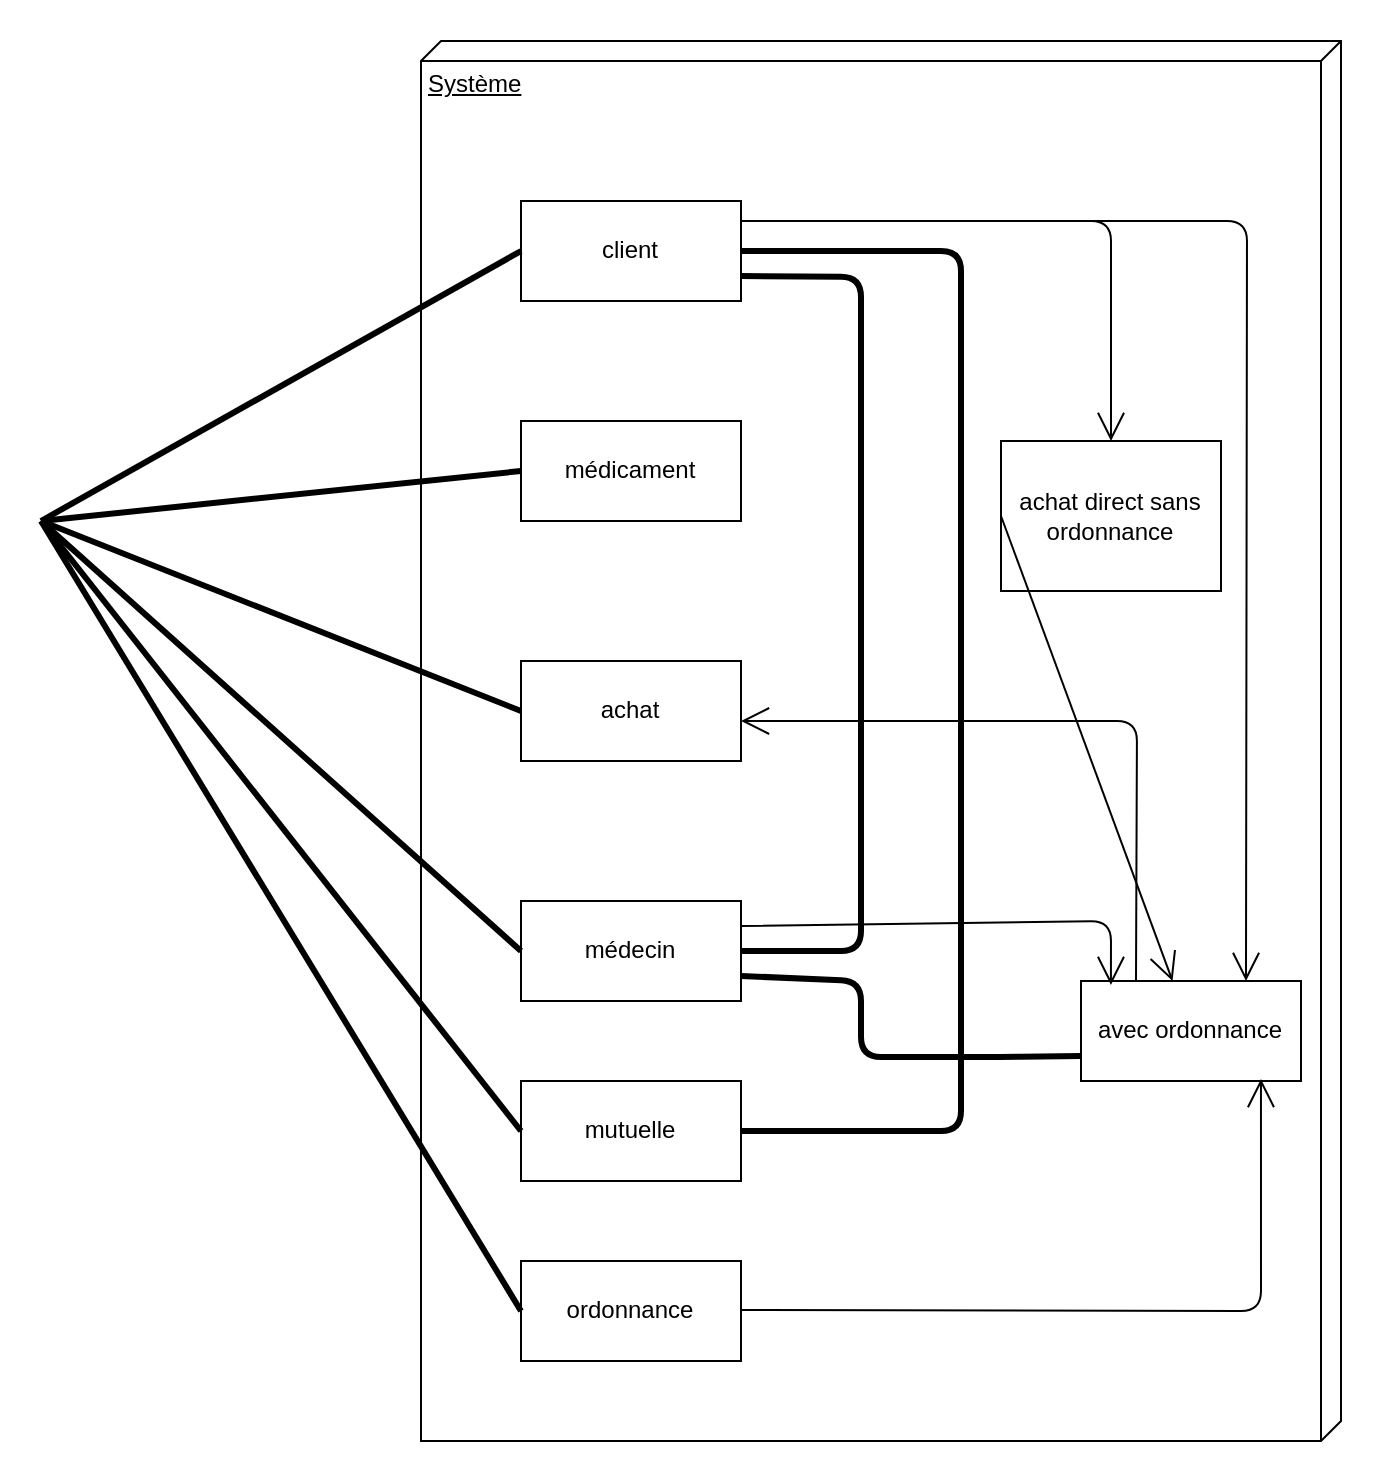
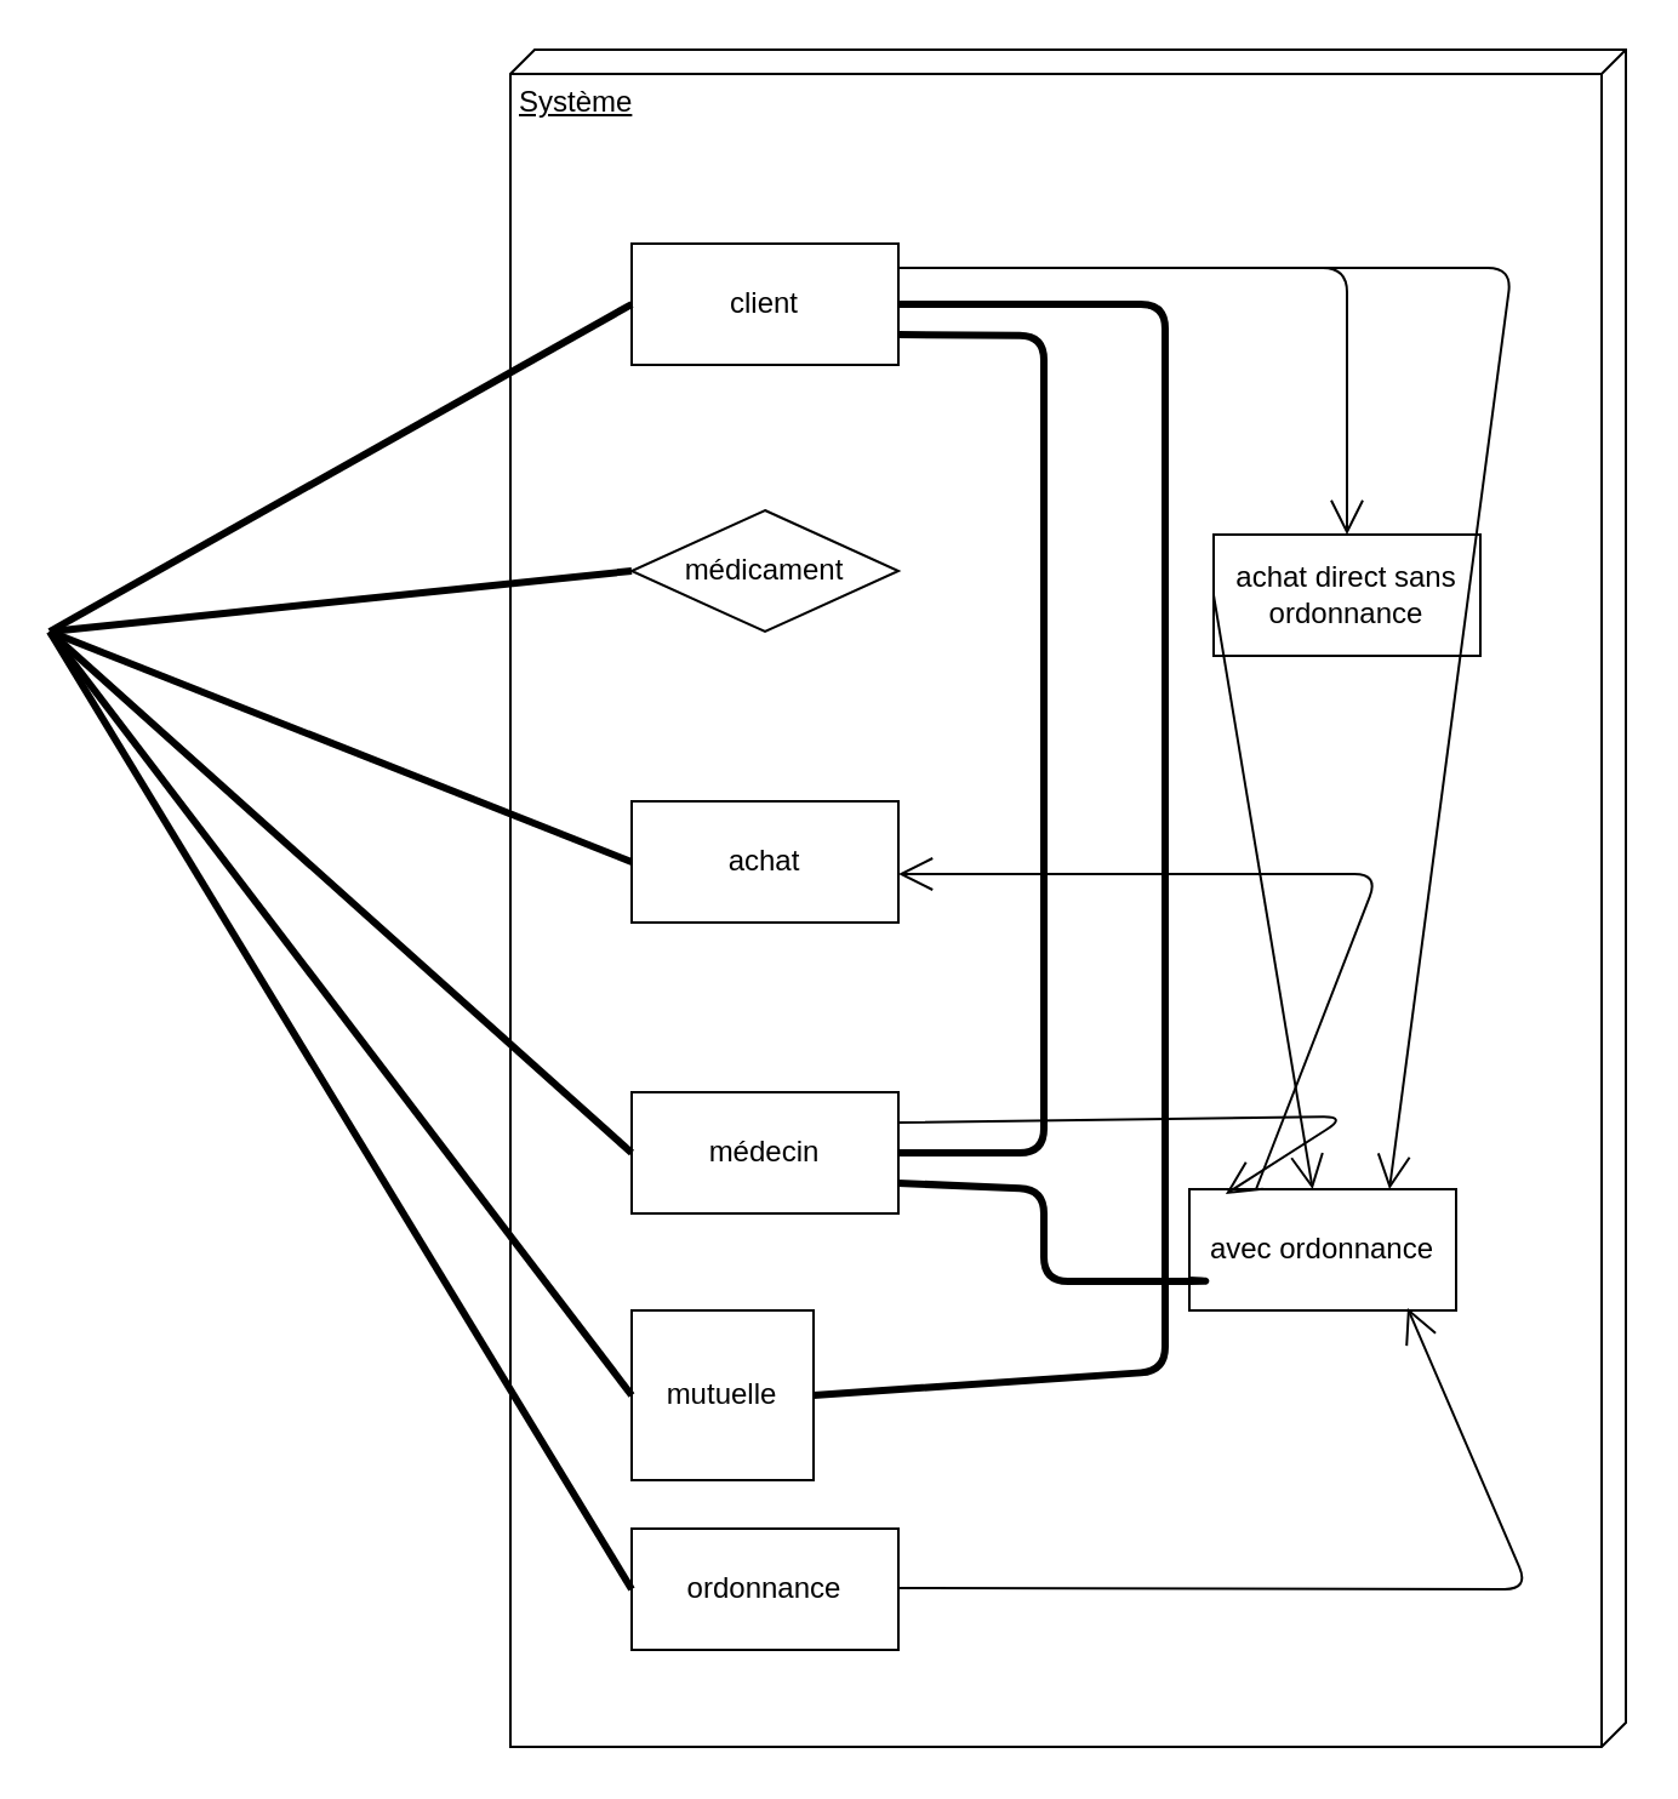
  <mxCell id="0" />
  <mxCell id="1" parent="0" />
  <mxCell id="2" value="Système" style="verticalAlign=top;align=left;spacingTop=8;spacingLeft=2;spacingRight=12;shape=cube;size=10;direction=south;fontStyle=4;html=1;whiteSpace=wrap;" parent="1" vertex="1"><mxGeometry x="210" y="20" width="460" height="700" as="geometry" /></mxCell>
  <mxCell id="3" value="client" style="html=1;whiteSpace=wrap;" parent="1" vertex="1"><mxGeometry x="260" y="100" width="110" height="50" as="geometry" /></mxCell>
- <mxCell id="4" value="médicament" style="html=1;whiteSpace=wrap;" parent="1" vertex="1"><mxGeometry x="260" y="210" width="110" height="50" as="geometry" /></mxCell>
+ <mxCell id="4" value="médicament" style="rhombus;html=1;whiteSpace=wrap;" parent="1" vertex="1"><mxGeometry x="260" y="210" width="110" height="50" as="geometry" /></mxCell>
  <mxCell id="5" value="achat" style="html=1;whiteSpace=wrap;" parent="1" vertex="1"><mxGeometry x="260" y="330" width="110" height="50" as="geometry" /></mxCell>
  <mxCell id="6" value="médecin" style="html=1;whiteSpace=wrap;" parent="1" vertex="1"><mxGeometry x="260" y="450" width="110" height="50" as="geometry" /></mxCell>
  <mxCell id="7" value="" style="endArrow=none;startArrow=none;endFill=0;startFill=0;endSize=8;html=1;verticalAlign=bottom;labelBackgroundColor=none;strokeWidth=3;entryX=0;entryY=0.5;entryDx=0;entryDy=0;" parent="1" target="3" edge="1"><mxGeometry width="160" relative="1" as="geometry"><mxPoint x="20" y="260" as="sourcePoint" /><mxPoint x="100" y="180" as="targetPoint" /></mxGeometry></mxCell>
  <mxCell id="8" value="" style="endArrow=none;startArrow=none;endFill=0;startFill=0;endSize=8;html=1;verticalAlign=bottom;labelBackgroundColor=none;strokeWidth=3;entryX=0;entryY=0.5;entryDx=0;entryDy=0;entryPerimeter=0;" parent="1" target="5" edge="1"><mxGeometry width="160" relative="1" as="geometry"><mxPoint x="20" y="260" as="sourcePoint" /><mxPoint x="380" y="390" as="targetPoint" /></mxGeometry></mxCell>
  <mxCell id="9" value="" style="endArrow=none;startArrow=none;endFill=0;startFill=0;endSize=8;html=1;verticalAlign=bottom;labelBackgroundColor=none;strokeWidth=3;entryX=0;entryY=0.5;entryDx=0;entryDy=0;" parent="1" target="4" edge="1"><mxGeometry width="160" relative="1" as="geometry"><mxPoint x="20" y="260" as="sourcePoint" /><mxPoint x="180" y="260" as="targetPoint" /></mxGeometry></mxCell>
  <mxCell id="10" value="" style="endArrow=none;startArrow=none;endFill=0;startFill=0;endSize=8;html=1;verticalAlign=bottom;labelBackgroundColor=none;strokeWidth=3;entryX=0;entryY=0.5;entryDx=0;entryDy=0;" parent="1" target="6" edge="1"><mxGeometry width="160" relative="1" as="geometry"><mxPoint x="20" y="260" as="sourcePoint" /><mxPoint x="380" y="390" as="targetPoint" /></mxGeometry></mxCell>
- <mxCell id="11" value="avec ordonnance" style="html=1;whiteSpace=wrap;" parent="1" vertex="1"><mxGeometry x="540" y="490" width="110" height="50" as="geometry" /></mxCell>
- <mxCell id="12" value="achat direct sans ordonnance" style="html=1;whiteSpace=wrap;" parent="1" vertex="1"><mxGeometry x="500" y="220" width="110" height="75" as="geometry" /></mxCell>
+ <mxCell id="11" value="avec ordonnance" style="html=1;whiteSpace=wrap;" parent="1" vertex="1"><mxGeometry x="490" y="490" width="110" height="50" as="geometry" /></mxCell>
+ <mxCell id="12" value="achat direct sans ordonnance" style="html=1;whiteSpace=wrap;" parent="1" vertex="1"><mxGeometry x="500" y="220" width="110" height="50" as="geometry" /></mxCell>
  <mxCell id="13" value="" style="endArrow=open;endFill=1;endSize=12;html=1;exitX=0.25;exitY=0;exitDx=0;exitDy=0;" parent="1" source="11" edge="1"><mxGeometry width="160" relative="1" as="geometry"><mxPoint x="220" y="390" as="sourcePoint" /><mxPoint x="370" y="360" as="targetPoint" /><Array as="points"><mxPoint x="568" y="360" /></Array></mxGeometry></mxCell>
  <mxCell id="14" value="" style="endArrow=open;endFill=1;endSize=12;html=1;exitX=0;exitY=0.5;exitDx=0;exitDy=0;" parent="1" source="12" target="11" edge="1"><mxGeometry width="160" relative="1" as="geometry"><mxPoint x="220" y="390" as="sourcePoint" /><mxPoint x="380" y="390" as="targetPoint" /></mxGeometry></mxCell>
- <mxCell id="15" value="mutuelle" style="html=1;whiteSpace=wrap;" parent="1" vertex="1"><mxGeometry x="260" y="540" width="110" height="50" as="geometry" /></mxCell>
+ <mxCell id="15" value="mutuelle" style="html=1;whiteSpace=wrap;" parent="1" vertex="1"><mxGeometry x="260" y="540" width="75" height="70" as="geometry" /></mxCell>
  <mxCell id="16" value="" style="endArrow=none;startArrow=none;endFill=0;startFill=0;endSize=8;html=1;verticalAlign=bottom;labelBackgroundColor=none;strokeWidth=3;entryX=0;entryY=0.5;entryDx=0;entryDy=0;" parent="1" target="15" edge="1"><mxGeometry width="160" relative="1" as="geometry"><mxPoint x="20" y="260" as="sourcePoint" /><mxPoint x="280" y="535" as="targetPoint" /></mxGeometry></mxCell>
  <mxCell id="17" value="ordonnance" style="html=1;whiteSpace=wrap;" parent="1" vertex="1"><mxGeometry x="260" y="630" width="110" height="50" as="geometry" /></mxCell>
  <mxCell id="18" value="" style="endArrow=none;startArrow=none;endFill=0;startFill=0;endSize=8;html=1;verticalAlign=bottom;labelBackgroundColor=none;strokeWidth=3;entryX=0;entryY=0.5;entryDx=0;entryDy=0;" parent="1" target="17" edge="1"><mxGeometry width="160" relative="1" as="geometry"><mxPoint x="20" y="260" as="sourcePoint" /><mxPoint x="290" y="675" as="targetPoint" /></mxGeometry></mxCell>
  <mxCell id="19" value="" style="endArrow=none;startArrow=none;endFill=0;startFill=0;endSize=8;html=1;verticalAlign=bottom;labelBackgroundColor=none;strokeWidth=3;exitX=1;exitY=0.75;exitDx=0;exitDy=0;entryX=1;entryY=0.5;entryDx=0;entryDy=0;" parent="1" source="3" target="6" edge="1"><mxGeometry width="160" relative="1" as="geometry"><mxPoint x="230" y="370" as="sourcePoint" /><mxPoint x="390" y="370" as="targetPoint" /><Array as="points"><mxPoint x="430" y="138" /><mxPoint x="430" y="475" /></Array></mxGeometry></mxCell>
  <mxCell id="20" value="" style="endArrow=none;startArrow=none;endFill=0;startFill=0;endSize=8;html=1;verticalAlign=bottom;labelBackgroundColor=none;strokeWidth=3;exitX=1;exitY=0.5;exitDx=0;exitDy=0;entryX=1;entryY=0.5;entryDx=0;entryDy=0;" parent="1" source="3" target="15" edge="1"><mxGeometry width="160" relative="1" as="geometry"><mxPoint x="380" y="148" as="sourcePoint" /><mxPoint x="380" y="485" as="targetPoint" /><Array as="points"><mxPoint x="480" y="125" /><mxPoint x="480" y="565" /></Array></mxGeometry></mxCell>
  <mxCell id="21" value="" style="endArrow=none;startArrow=none;endFill=0;startFill=0;endSize=8;html=1;verticalAlign=bottom;labelBackgroundColor=none;strokeWidth=3;exitX=1;exitY=0.75;exitDx=0;exitDy=0;entryX=0;entryY=0.75;entryDx=0;entryDy=0;" parent="1" source="6" target="11" edge="1"><mxGeometry width="160" relative="1" as="geometry"><mxPoint x="380" y="514.5" as="sourcePoint" /><mxPoint x="540" y="514.5" as="targetPoint" /><Array as="points"><mxPoint x="430" y="490" /><mxPoint x="430" y="528" /><mxPoint x="500" y="528" /></Array></mxGeometry></mxCell>
  <mxCell id="22" value="" style="endArrow=open;endFill=1;endSize=12;html=1;entryX=0.136;entryY=0.04;entryDx=0;entryDy=0;exitX=1;exitY=0.25;exitDx=0;exitDy=0;entryPerimeter=0;" edge="1" parent="1" source="6" target="11"><mxGeometry width="160" relative="1" as="geometry"><mxPoint x="370" y="450" as="sourcePoint" /><mxPoint x="530" y="450" as="targetPoint" /><Array as="points"><mxPoint x="555" y="460" /></Array></mxGeometry></mxCell>
  <mxCell id="23" value="" style="endArrow=open;endFill=1;endSize=12;html=1;entryX=0.75;entryY=0;entryDx=0;entryDy=0;" edge="1" parent="1" target="11"><mxGeometry width="160" relative="1" as="geometry"><mxPoint x="370" y="110" as="sourcePoint" /><mxPoint x="530" y="110" as="targetPoint" /><Array as="points"><mxPoint x="623" y="110" /></Array></mxGeometry></mxCell>
  <mxCell id="24" value="" style="endArrow=open;endFill=1;endSize=12;html=1;entryX=0.5;entryY=0;entryDx=0;entryDy=0;" edge="1" parent="1" target="12"><mxGeometry width="160" relative="1" as="geometry"><mxPoint x="390" y="110" as="sourcePoint" /><mxPoint x="550" y="110" as="targetPoint" /><Array as="points"><mxPoint x="555" y="110" /></Array></mxGeometry></mxCell>
  <mxCell id="25" value="" style="endArrow=open;endFill=1;endSize=12;html=1;entryX=0.818;entryY=0.98;entryDx=0;entryDy=0;entryPerimeter=0;" edge="1" parent="1" target="11"><mxGeometry width="160" relative="1" as="geometry"><mxPoint x="370" y="654.5" as="sourcePoint" /><mxPoint x="530" y="654.5" as="targetPoint" /><Array as="points"><mxPoint x="630" y="655" /></Array></mxGeometry></mxCell>
